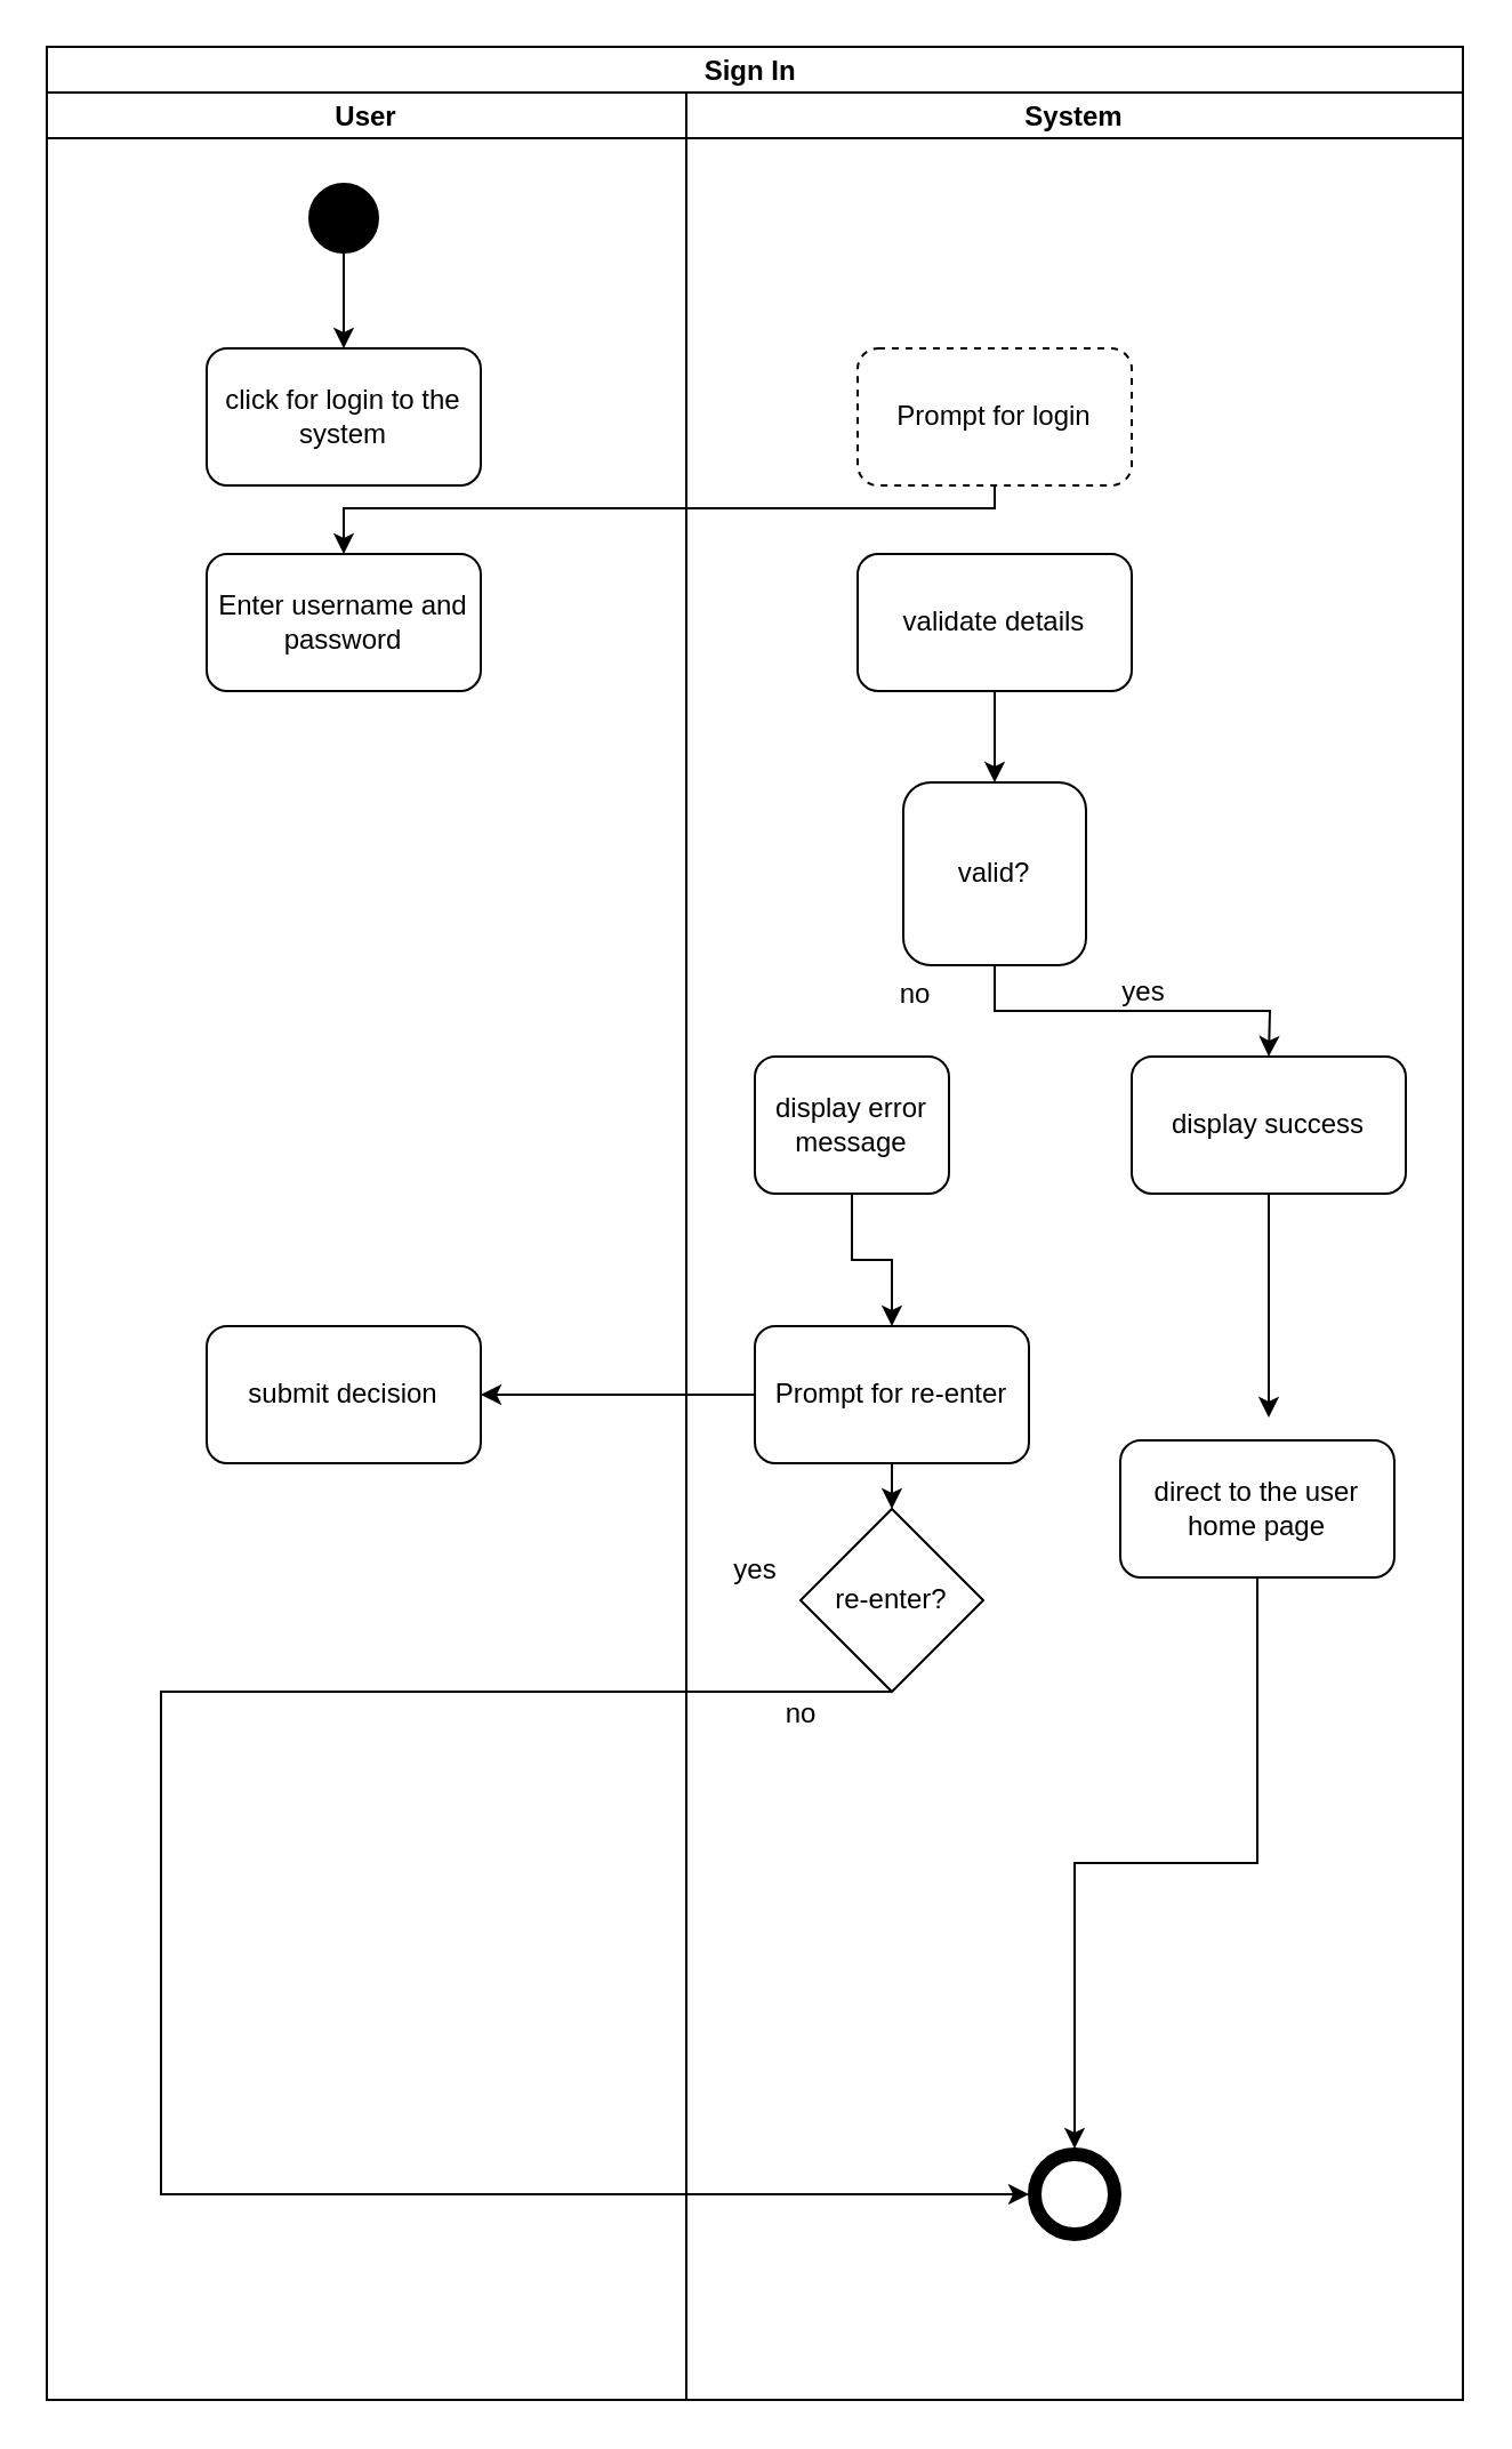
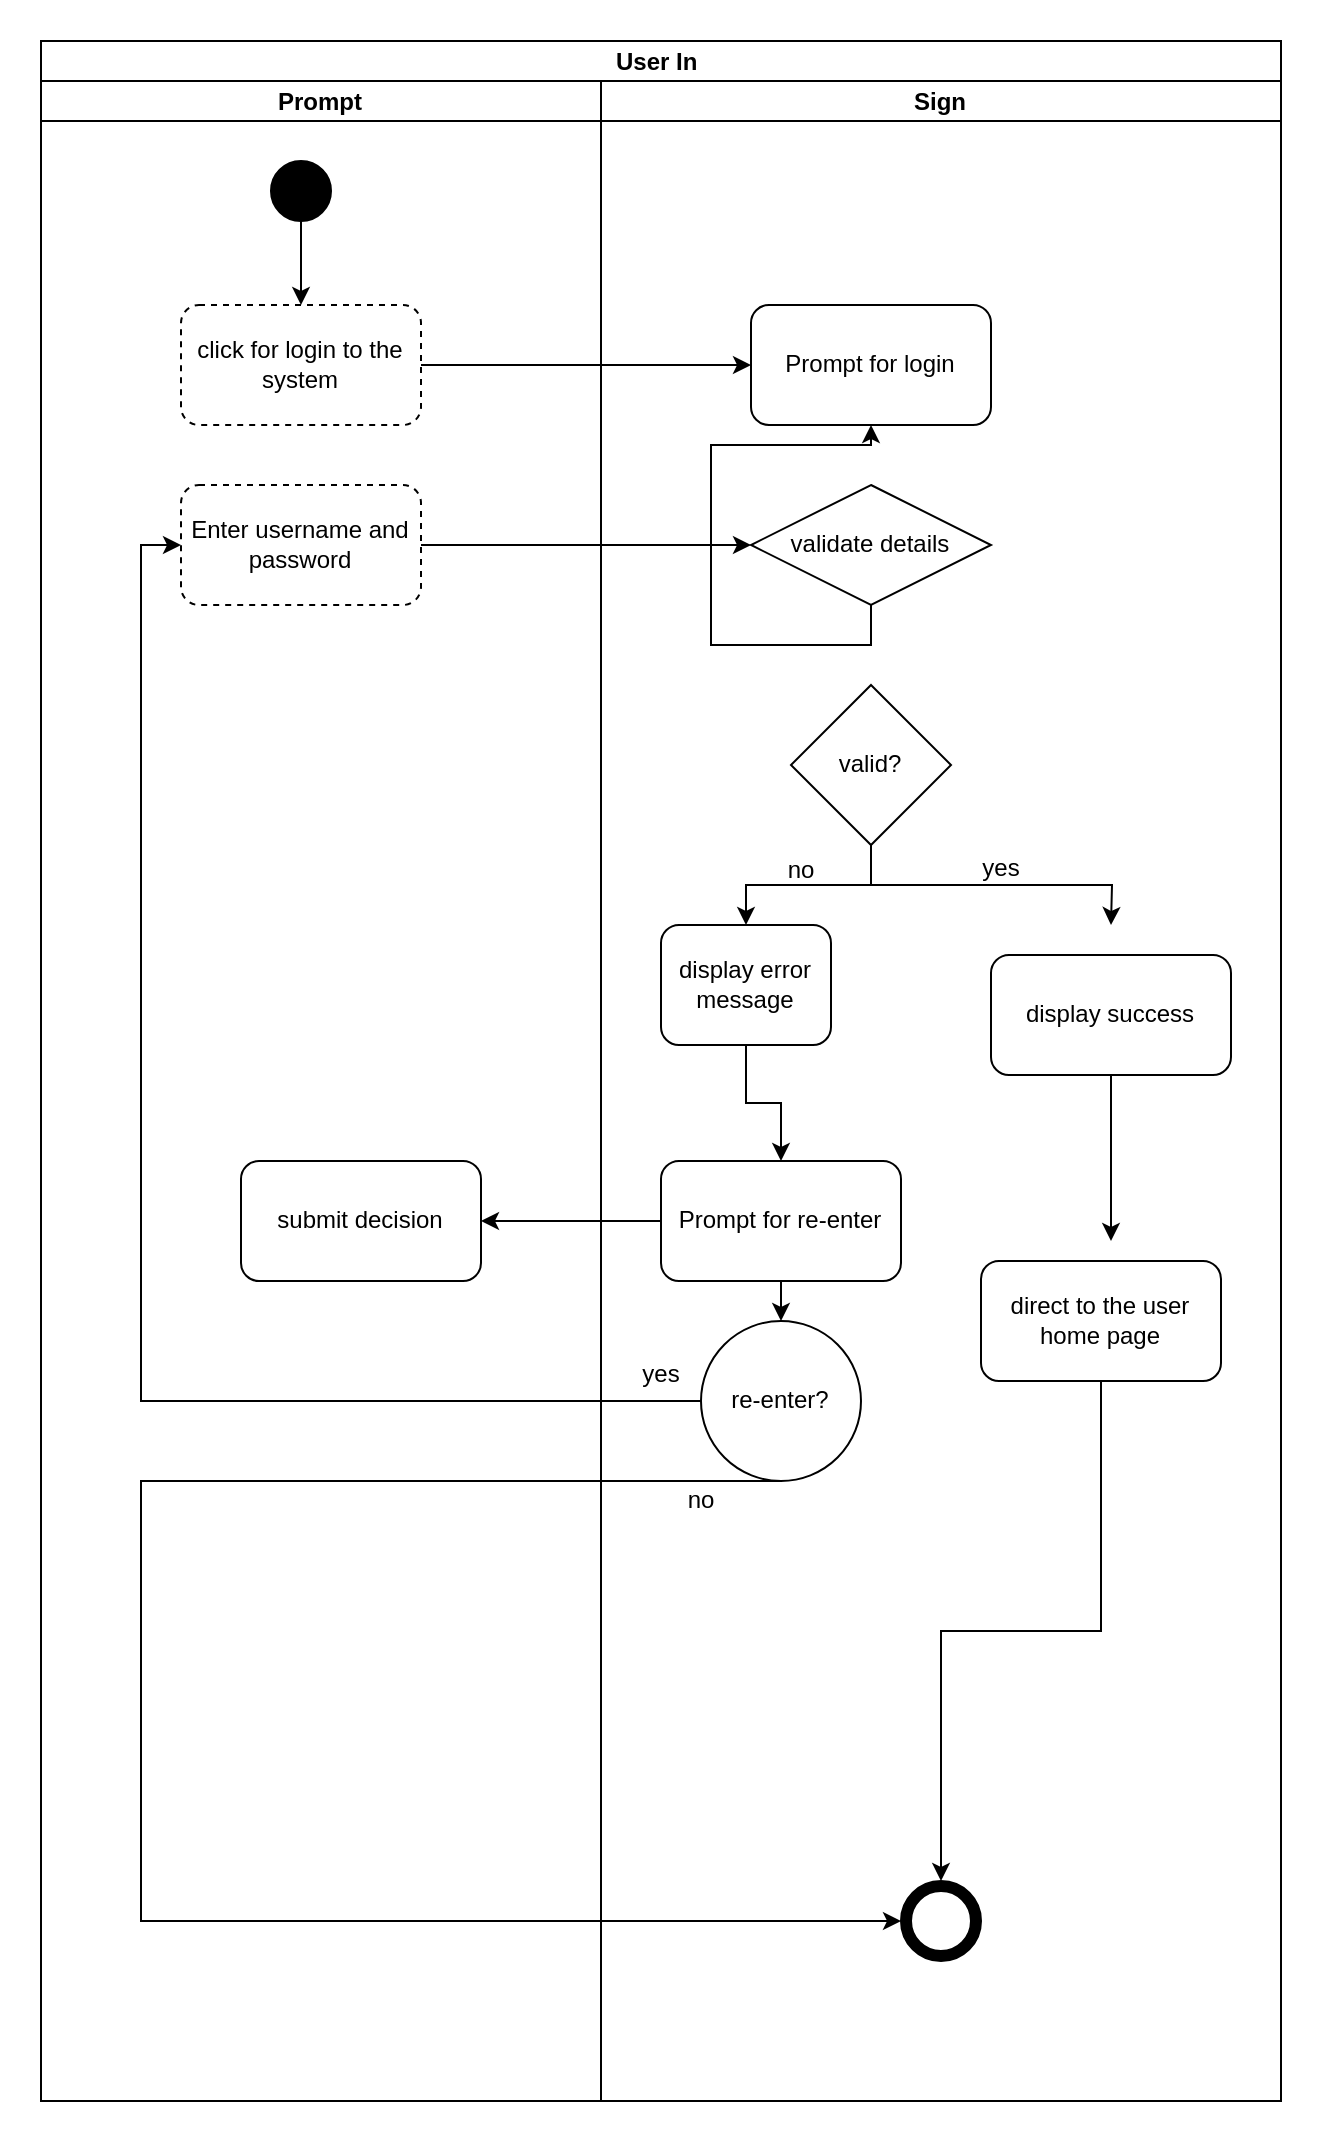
  <mxCell id="0" />
  <mxCell id="1" parent="0" />
- <mxCell id="2" value="Sign In " style="swimlane;childLayout=stackLayout;resizeParent=1;resizeParentMax=0;startSize=20;fillColor=none;" parent="1" vertex="1"><mxGeometry x="20" y="20" width="620" height="1030" as="geometry"><mxRectangle x="220" y="60" width="60" height="20" as="alternateBounds" /></mxGeometry></mxCell>
- <mxCell id="3" value="User" style="swimlane;startSize=20;" parent="2" vertex="1"><mxGeometry y="20" width="280" height="1010" as="geometry" /></mxCell>
- <mxCell id="4" value="click for login to the system" style="rounded=1;whiteSpace=wrap;html=1;fillColor=none;" parent="3" vertex="1"><mxGeometry x="70" y="112" width="120" height="60" as="geometry" /></mxCell>
- <mxCell id="5" value="Enter username and password" style="rounded=1;whiteSpace=wrap;html=1;fillColor=none;" parent="3" vertex="1"><mxGeometry x="70" y="202" width="120" height="60" as="geometry" /></mxCell>
- <mxCell id="6" value="submit decision" style="rounded=1;whiteSpace=wrap;html=1;fillColor=none;" parent="3" vertex="1"><mxGeometry x="70" y="540" width="120" height="60" as="geometry" /></mxCell>
+ <mxCell id="2" value="User In " style="swimlane;childLayout=stackLayout;resizeParent=1;resizeParentMax=0;startSize=20;fillColor=none;" parent="1" vertex="1"><mxGeometry x="20" y="20" width="620" height="1030" as="geometry"><mxRectangle x="220" y="60" width="60" height="20" as="alternateBounds" /></mxGeometry></mxCell>
+ <mxCell id="3" value="Prompt" style="swimlane;startSize=20;" parent="2" vertex="1"><mxGeometry y="20" width="280" height="1010" as="geometry" /></mxCell>
+ <mxCell id="4" value="click for login to the system" style="rounded=1;whiteSpace=wrap;html=1;fillColor=none;dashed=1;" parent="3" vertex="1"><mxGeometry x="70" y="112" width="120" height="60" as="geometry" /></mxCell>
+ <mxCell id="5" value="Enter username and password" style="rounded=1;whiteSpace=wrap;html=1;fillColor=none;dashed=1;" parent="3" vertex="1"><mxGeometry x="70" y="202" width="120" height="60" as="geometry" /></mxCell>
+ <mxCell id="6" value="submit decision" style="rounded=1;whiteSpace=wrap;html=1;fillColor=none;" parent="3" vertex="1"><mxGeometry x="100" y="540" width="120" height="60" as="geometry" /></mxCell>
  <mxCell id="7" style="edgeStyle=orthogonalEdgeStyle;rounded=0;orthogonalLoop=1;jettySize=auto;html=1;exitX=0.5;exitY=1;exitDx=0;exitDy=0;entryX=0.5;entryY=0;entryDx=0;entryDy=0;" parent="3" source="8" target="4" edge="1"><mxGeometry relative="1" as="geometry" /></mxCell>
  <mxCell id="8" value="" style="ellipse;whiteSpace=wrap;html=1;aspect=fixed;fillColor=#000000;" parent="3" vertex="1"><mxGeometry x="115" y="40" width="30" height="30" as="geometry" /></mxCell>
- <mxCell id="10" style="edgeStyle=orthogonalEdgeStyle;rounded=0;orthogonalLoop=1;jettySize=auto;html=1;exitX=0.5;exitY=1;exitDx=0;exitDy=0;entryX=0.5;entryY=0;entryDx=0;entryDy=0;" parent="2" source="13" target="5" edge="1"><mxGeometry relative="1" as="geometry"><Array as="points"><mxPoint x="415" y="202" /><mxPoint x="130" y="202" /></Array></mxGeometry></mxCell>
- <mxCell id="12" value="System" style="swimlane;startSize=20;" parent="2" vertex="1"><mxGeometry x="280" y="20" width="340" height="1010" as="geometry" /></mxCell>
- <mxCell id="13" value="Prompt for login" style="rounded=1;whiteSpace=wrap;html=1;fillColor=none;dashed=1;" parent="12" vertex="1"><mxGeometry x="75" y="112" width="120" height="60" as="geometry" /></mxCell>
- <mxCell id="14" style="edgeStyle=orthogonalEdgeStyle;rounded=0;orthogonalLoop=1;jettySize=auto;html=1;exitX=0.5;exitY=1;exitDx=0;exitDy=0;entryX=0.5;entryY=0;entryDx=0;entryDy=0;" parent="12" source="15" target="18" edge="1"><mxGeometry relative="1" as="geometry" /></mxCell>
- <mxCell id="15" value="validate details" style="rounded=1;whiteSpace=wrap;html=1;fillColor=none;" parent="12" vertex="1"><mxGeometry x="75" y="202" width="120" height="60" as="geometry" /></mxCell>
+ <mxCell id="9" style="edgeStyle=orthogonalEdgeStyle;rounded=0;orthogonalLoop=1;jettySize=auto;html=1;exitX=1;exitY=0.5;exitDx=0;exitDy=0;entryX=0;entryY=0.5;entryDx=0;entryDy=0;" parent="2" source="4" target="13" edge="1"><mxGeometry relative="1" as="geometry" /></mxCell>
+ <mxCell id="11" style="edgeStyle=orthogonalEdgeStyle;rounded=0;orthogonalLoop=1;jettySize=auto;html=1;exitX=1;exitY=0.5;exitDx=0;exitDy=0;entryX=0;entryY=0.5;entryDx=0;entryDy=0;" parent="2" source="5" target="15" edge="1"><mxGeometry relative="1" as="geometry" /></mxCell>
+ <mxCell id="12" value="Sign" style="swimlane;startSize=20;" parent="2" vertex="1"><mxGeometry x="280" y="20" width="340" height="1010" as="geometry" /></mxCell>
+ <mxCell id="13" value="Prompt for login" style="rounded=1;whiteSpace=wrap;html=1;fillColor=none;" parent="12" vertex="1"><mxGeometry x="75" y="112" width="120" height="60" as="geometry" /></mxCell>
+ <mxCell id="14" style="edgeStyle=orthogonalEdgeStyle;rounded=0;orthogonalLoop=1;jettySize=auto;html=1;exitX=0.5;exitY=1;exitDx=0;exitDy=0;" parent="12" source="15" target="13" edge="1"><mxGeometry relative="1" as="geometry" /></mxCell>
+ <mxCell id="15" value="validate details" style="rhombus;whiteSpace=wrap;html=1;fillColor=none;" parent="12" vertex="1"><mxGeometry x="75" y="202" width="120" height="60" as="geometry" /></mxCell>
+ <mxCell id="16" style="edgeStyle=orthogonalEdgeStyle;rounded=0;orthogonalLoop=1;jettySize=auto;html=1;exitX=0.5;exitY=1;exitDx=0;exitDy=0;entryX=0.5;entryY=0;entryDx=0;entryDy=0;" parent="12" source="18" target="20" edge="1"><mxGeometry relative="1" as="geometry" /></mxCell>
  <mxCell id="17" style="edgeStyle=orthogonalEdgeStyle;rounded=0;orthogonalLoop=1;jettySize=auto;html=1;exitX=0.5;exitY=1;exitDx=0;exitDy=0;entryX=0.5;entryY=0;entryDx=0;entryDy=0;" parent="12" source="18" edge="1"><mxGeometry relative="1" as="geometry"><mxPoint x="255" y="422" as="targetPoint" /></mxGeometry></mxCell>
- <mxCell id="18" value="valid?" style="whiteSpace=wrap;html=1;fillColor=none;rounded=1;" parent="12" vertex="1"><mxGeometry x="95" y="302" width="80" height="80" as="geometry" /></mxCell>
+ <mxCell id="18" value="valid?" style="rhombus;whiteSpace=wrap;html=1;fillColor=none;" parent="12" vertex="1"><mxGeometry x="95" y="302" width="80" height="80" as="geometry" /></mxCell>
  <mxCell id="19" style="edgeStyle=orthogonalEdgeStyle;rounded=0;orthogonalLoop=1;jettySize=auto;html=1;exitX=0.5;exitY=1;exitDx=0;exitDy=0;entryX=0.5;entryY=0;entryDx=0;entryDy=0;" parent="12" source="20" target="25" edge="1"><mxGeometry relative="1" as="geometry" /></mxCell>
  <mxCell id="20" value="display error message" style="rounded=1;whiteSpace=wrap;html=1;fillColor=none;" parent="12" vertex="1"><mxGeometry x="30" y="422" width="85" height="60" as="geometry" /></mxCell>
  <mxCell id="21" style="edgeStyle=orthogonalEdgeStyle;rounded=0;orthogonalLoop=1;jettySize=auto;html=1;exitX=0.5;exitY=1;exitDx=0;exitDy=0;entryX=0.5;entryY=0;entryDx=0;entryDy=0;" parent="12" source="30" target="28" edge="1"><mxGeometry relative="1" as="geometry" /></mxCell>
  <mxCell id="22" style="edgeStyle=orthogonalEdgeStyle;rounded=0;orthogonalLoop=1;jettySize=auto;html=1;exitX=0.5;exitY=1;exitDx=0;exitDy=0;" parent="12" source="23" edge="1"><mxGeometry relative="1" as="geometry"><mxPoint x="255" y="580" as="targetPoint" /></mxGeometry></mxCell>
- <mxCell id="23" value="display success" style="rounded=1;whiteSpace=wrap;html=1;fillColor=none;" parent="12" vertex="1"><mxGeometry x="195" y="422" width="120" height="60" as="geometry" /></mxCell>
+ <mxCell id="23" value="display success" style="rounded=1;whiteSpace=wrap;html=1;fillColor=none;" parent="12" vertex="1"><mxGeometry x="195" y="437" width="120" height="60" as="geometry" /></mxCell>
  <mxCell id="24" style="edgeStyle=orthogonalEdgeStyle;rounded=0;orthogonalLoop=1;jettySize=auto;html=1;exitX=0.5;exitY=1;exitDx=0;exitDy=0;entryX=0.5;entryY=0;entryDx=0;entryDy=0;" parent="12" source="25" target="27" edge="1"><mxGeometry relative="1" as="geometry" /></mxCell>
  <mxCell id="25" value="Prompt for re-enter&lt;span style=&quot;color: rgba(0 , 0 , 0 , 0) ; font-family: monospace ; font-size: 0px&quot;&gt;%3CmxGraphModel%3E%3Croot%3E%3CmxCell%20id%3D%220%22%2F%3E%3CmxCell%20id%3D%221%22%20parent%3D%220%22%2F%3E%3CmxCell%20id%3D%222%22%20value%3D%22click%20for%20sign%20Up%20tho%20the%20system%22%20style%3D%22rounded%3D1%3BwhiteSpace%3Dwrap%3Bhtml%3D1%3BfillColor%3Dnone%3B%22%20vertex%3D%221%22%20parent%3D%221%22%3E%3CmxGeometry%20x%3D%22280%22%20y%3D%22110%22%20width%3D%22120%22%20height%3D%2260%22%20as%3D%22geometry%22%2F%3E%3C%2FmxCell%3E%3C%2Froot%3E%3C%2FmxGraphModel%3E&lt;/span&gt;" style="rounded=1;whiteSpace=wrap;html=1;fillColor=none;" parent="12" vertex="1"><mxGeometry x="30" y="540" width="120" height="60" as="geometry" /></mxCell>
  <mxCell id="26" style="edgeStyle=orthogonalEdgeStyle;rounded=0;orthogonalLoop=1;jettySize=auto;html=1;exitX=0.5;exitY=1;exitDx=0;exitDy=0;entryX=0;entryY=0.5;entryDx=0;entryDy=0;" parent="12" source="27" target="28" edge="1"><mxGeometry relative="1" as="geometry"><Array as="points"><mxPoint x="-230" y="700" /><mxPoint x="-230" y="920" /></Array></mxGeometry></mxCell>
- <mxCell id="27" value="re-enter?" style="rhombus;whiteSpace=wrap;html=1;fillColor=none;" parent="12" vertex="1"><mxGeometry x="50" y="620" width="80" height="80" as="geometry" /></mxCell>
+ <mxCell id="27" value="re-enter?" style="ellipse;whiteSpace=wrap;html=1;fillColor=none;" parent="12" vertex="1"><mxGeometry x="50" y="620" width="80" height="80" as="geometry" /></mxCell>
  <mxCell id="28" value="" style="ellipse;whiteSpace=wrap;html=1;aspect=fixed;strokeWidth=1;fillColor=#000000;" parent="12" vertex="1"><mxGeometry x="150" y="900" width="40" height="40" as="geometry" /></mxCell>
  <mxCell id="29" value="" style="ellipse;whiteSpace=wrap;html=1;aspect=fixed;" parent="12" vertex="1"><mxGeometry x="155" y="905" width="30" height="30" as="geometry" /></mxCell>
  <mxCell id="30" value="direct to the user home page" style="rounded=1;whiteSpace=wrap;html=1;fillColor=none;" parent="12" vertex="1"><mxGeometry x="190" y="590" width="120" height="60" as="geometry" /></mxCell>
  <mxCell id="31" style="edgeStyle=orthogonalEdgeStyle;rounded=0;orthogonalLoop=1;jettySize=auto;html=1;exitX=0;exitY=0.5;exitDx=0;exitDy=0;entryX=1;entryY=0.5;entryDx=0;entryDy=0;" parent="2" source="25" target="6" edge="1"><mxGeometry relative="1" as="geometry" /></mxCell>
+ <mxCell id="32" style="edgeStyle=orthogonalEdgeStyle;rounded=0;orthogonalLoop=1;jettySize=auto;html=1;exitX=0;exitY=0.5;exitDx=0;exitDy=0;entryX=0;entryY=0.5;entryDx=0;entryDy=0;" parent="2" source="27" target="5" edge="1"><mxGeometry relative="1" as="geometry" /></mxCell>
  <mxCell id="33" value="yes" style="text;html=1;align=center;verticalAlign=middle;resizable=0;points=[];autosize=1;strokeColor=none;" parent="1" vertex="1"><mxGeometry x="485" y="424" width="30" height="20" as="geometry" /></mxCell>
  <mxCell id="34" value="no" style="text;html=1;align=center;verticalAlign=middle;resizable=0;points=[];autosize=1;strokeColor=none;" parent="1" vertex="1"><mxGeometry x="385" y="425" width="30" height="20" as="geometry" /></mxCell>
  <mxCell id="35" value="yes" style="text;html=1;align=center;verticalAlign=middle;resizable=0;points=[];autosize=1;strokeColor=none;" parent="1" vertex="1"><mxGeometry x="315" y="677" width="30" height="20" as="geometry" /></mxCell>
  <mxCell id="36" value="no" style="text;html=1;align=center;verticalAlign=middle;resizable=0;points=[];autosize=1;strokeColor=none;" parent="1" vertex="1"><mxGeometry x="335" y="740" width="30" height="20" as="geometry" /></mxCell>
